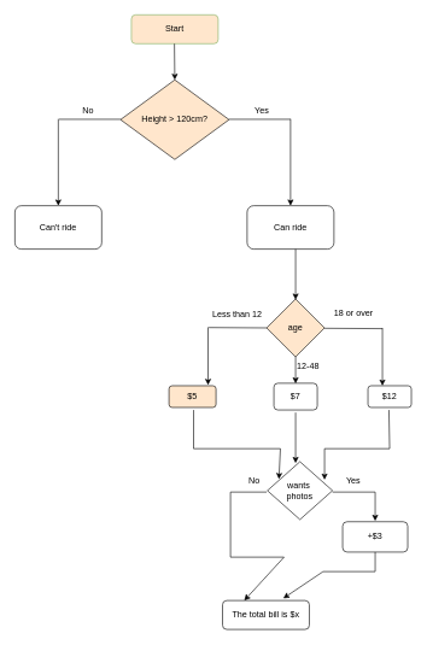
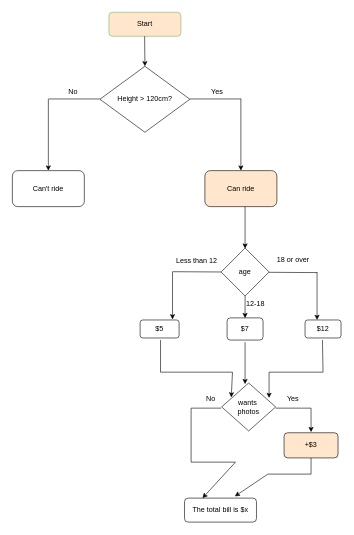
  <mxCell id="0" />
  <mxCell id="1" parent="0" />
  <mxCell id="2" value="Start" style="rounded=1;whiteSpace=wrap;html=1;fillColor=#ffe6cc;strokeColor=#82b366;" parent="1" vertex="1"><mxGeometry x="181" y="20" width="120" height="40" as="geometry" /></mxCell>
  <mxCell id="3" value="" style="endArrow=classic;html=1;rounded=0;" parent="1" edge="1"><mxGeometry width="50" height="50" relative="1" as="geometry"><mxPoint x="240.5" y="60" as="sourcePoint" /><mxPoint x="241" y="110" as="targetPoint" /></mxGeometry></mxCell>
- <mxCell id="4" value="Height &amp;gt; 120cm?" style="rhombus;whiteSpace=wrap;html=1;fillColor=#ffe6cc;" parent="1" vertex="1"><mxGeometry x="166" y="110" width="150" height="110" as="geometry" /></mxCell>
+ <mxCell id="4" value="Height &amp;gt; 120cm?" style="rhombus;whiteSpace=wrap;html=1;" parent="1" vertex="1"><mxGeometry x="166" y="110" width="150" height="110" as="geometry" /></mxCell>
  <mxCell id="5" value="" style="endArrow=none;html=1;rounded=0;" parent="1" edge="1"><mxGeometry width="50" height="50" relative="1" as="geometry"><mxPoint x="316" y="164.5" as="sourcePoint" /><mxPoint x="401" y="164.5" as="targetPoint" /></mxGeometry></mxCell>
  <mxCell id="6" value="" style="endArrow=classic;html=1;rounded=0;" parent="1" edge="1"><mxGeometry width="50" height="50" relative="1" as="geometry"><mxPoint x="401" y="164" as="sourcePoint" /><mxPoint x="401" y="284" as="targetPoint" /></mxGeometry></mxCell>
  <mxCell id="7" value="Yes" style="text;html=1;align=center;verticalAlign=middle;resizable=0;points=[];autosize=1;strokeColor=none;fillColor=none;" parent="1" vertex="1"><mxGeometry x="341" y="138" width="40" height="30" as="geometry" /></mxCell>
- <mxCell id="8" value="Can ride" style="rounded=1;whiteSpace=wrap;html=1;" parent="1" vertex="1"><mxGeometry x="341" y="284" width="120" height="60" as="geometry" /></mxCell>
+ <mxCell id="8" value="Can ride" style="rounded=1;whiteSpace=wrap;html=1;fillColor=#ffe6cc;" parent="1" vertex="1"><mxGeometry x="341" y="284" width="120" height="60" as="geometry" /></mxCell>
  <mxCell id="9" value="" style="endArrow=none;html=1;rounded=0;" parent="1" edge="1"><mxGeometry width="50" height="50" relative="1" as="geometry"><mxPoint x="81" y="164.5" as="sourcePoint" /><mxPoint x="166" y="164.5" as="targetPoint" /></mxGeometry></mxCell>
  <mxCell id="10" value="" style="endArrow=classic;html=1;rounded=0;" parent="1" edge="1"><mxGeometry width="50" height="50" relative="1" as="geometry"><mxPoint x="80" y="164" as="sourcePoint" /><mxPoint x="80" y="284" as="targetPoint" /></mxGeometry></mxCell>
  <mxCell id="11" value="Can't ride" style="rounded=1;whiteSpace=wrap;html=1;" parent="1" vertex="1"><mxGeometry x="20" y="284" width="120" height="60" as="geometry" /></mxCell>
  <mxCell id="12" value="No" style="text;html=1;align=center;verticalAlign=middle;resizable=0;points=[];autosize=1;strokeColor=none;fillColor=none;" parent="1" vertex="1"><mxGeometry x="101" y="138" width="40" height="30" as="geometry" /></mxCell>
  <mxCell id="13" value="" style="endArrow=classic;html=1;rounded=0;" parent="1" edge="1"><mxGeometry width="50" height="50" relative="1" as="geometry"><mxPoint x="408" y="344" as="sourcePoint" /><mxPoint x="408" y="414" as="targetPoint" /></mxGeometry></mxCell>
- <mxCell id="14" value="age" style="rhombus;whiteSpace=wrap;html=1;fillColor=#ffe6cc;" parent="1" vertex="1"><mxGeometry x="368" y="413" width="80" height="80" as="geometry" /></mxCell>
+ <mxCell id="14" value="age" style="rhombus;whiteSpace=wrap;html=1;" parent="1" vertex="1"><mxGeometry x="368" y="413" width="80" height="80" as="geometry" /></mxCell>
  <mxCell id="15" value="" style="endArrow=none;html=1;rounded=0;" parent="1" edge="1"><mxGeometry width="50" height="50" relative="1" as="geometry"><mxPoint x="448" y="453.5" as="sourcePoint" /><mxPoint x="528" y="454" as="targetPoint" /></mxGeometry></mxCell>
  <mxCell id="16" value="" style="endArrow=classic;html=1;rounded=0;" parent="1" edge="1"><mxGeometry width="50" height="50" relative="1" as="geometry"><mxPoint x="528" y="453" as="sourcePoint" /><mxPoint x="528" y="533" as="targetPoint" /></mxGeometry></mxCell>
  <mxCell id="17" value="18 or over" style="text;html=1;align=center;verticalAlign=middle;resizable=0;points=[];autosize=1;strokeColor=none;fillColor=none;" parent="1" vertex="1"><mxGeometry x="448" y="418" width="80" height="30" as="geometry" /></mxCell>
  <mxCell id="18" value="$12" style="rounded=1;whiteSpace=wrap;html=1;" parent="1" vertex="1"><mxGeometry x="508" y="533" width="60" height="30" as="geometry" /></mxCell>
  <mxCell id="19" value="" style="endArrow=none;html=1;rounded=0;" parent="1" edge="1"><mxGeometry width="50" height="50" relative="1" as="geometry"><mxPoint x="288" y="452.5" as="sourcePoint" /><mxPoint x="368" y="453" as="targetPoint" /></mxGeometry></mxCell>
  <mxCell id="20" value="Less than 12" style="text;html=1;align=center;verticalAlign=middle;resizable=0;points=[];autosize=1;strokeColor=none;fillColor=none;" parent="1" vertex="1"><mxGeometry x="282" y="420" width="90" height="30" as="geometry" /></mxCell>
  <mxCell id="21" value="" style="endArrow=classic;html=1;rounded=0;" parent="1" edge="1"><mxGeometry width="50" height="50" relative="1" as="geometry"><mxPoint x="287" y="452" as="sourcePoint" /><mxPoint x="287" y="532" as="targetPoint" /></mxGeometry></mxCell>
- <mxCell id="22" value="$5" style="rounded=1;whiteSpace=wrap;html=1;fillColor=#ffe6cc;" parent="1" vertex="1"><mxGeometry x="233" y="533" width="65" height="30" as="geometry" /></mxCell>
+ <mxCell id="22" value="$5" style="rounded=1;whiteSpace=wrap;html=1;" parent="1" vertex="1"><mxGeometry x="233" y="533" width="65" height="30" as="geometry" /></mxCell>
  <mxCell id="23" value="" style="endArrow=classic;html=1;rounded=0;" parent="1" edge="1"><mxGeometry width="50" height="50" relative="1" as="geometry"><mxPoint x="408" y="493" as="sourcePoint" /><mxPoint x="408" y="530" as="targetPoint" /></mxGeometry></mxCell>
- <mxCell id="24" value="12-48" style="text;html=1;align=center;verticalAlign=middle;resizable=0;points=[];autosize=1;strokeColor=none;fillColor=none;" parent="1" vertex="1"><mxGeometry x="400" y="491" width="50" height="30" as="geometry" /></mxCell>
+ <mxCell id="24" value="12-18" style="text;html=1;align=center;verticalAlign=middle;resizable=0;points=[];autosize=1;strokeColor=none;fillColor=none;" parent="1" vertex="1"><mxGeometry x="400" y="491" width="50" height="30" as="geometry" /></mxCell>
  <mxCell id="25" value="$7" style="rounded=1;whiteSpace=wrap;html=1;" parent="1" vertex="1"><mxGeometry x="378" y="529.5" width="60" height="37" as="geometry" /></mxCell>
  <mxCell id="26" value="wants&amp;nbsp;&lt;br&gt;photos" style="rhombus;whiteSpace=wrap;html=1;" vertex="1" parent="1"><mxGeometry x="369" y="638" width="90" height="80" as="geometry" /></mxCell>
  <mxCell id="27" value="" style="endArrow=classic;html=1;rounded=0;" edge="1" parent="1"><mxGeometry width="50" height="50" relative="1" as="geometry"><mxPoint x="408" y="570" as="sourcePoint" /><mxPoint x="408" y="640" as="targetPoint" /></mxGeometry></mxCell>
  <mxCell id="28" value="" style="endArrow=classic;html=1;rounded=0;" edge="1" parent="1"><mxGeometry width="50" height="50" relative="1" as="geometry"><mxPoint x="267.05" y="566.5" as="sourcePoint" /><mxPoint x="384.959" y="662.091" as="targetPoint" /><Array as="points"><mxPoint x="267" y="620" /><mxPoint x="387" y="620" /></Array></mxGeometry></mxCell>
  <mxCell id="29" value="" style="endArrow=classic;html=1;rounded=0;entryX=0.878;entryY=0.313;entryDx=0;entryDy=0;entryPerimeter=0;" edge="1" parent="1" target="26"><mxGeometry width="50" height="50" relative="1" as="geometry"><mxPoint x="537" y="566.5" as="sourcePoint" /><mxPoint x="448" y="650" as="targetPoint" /><Array as="points"><mxPoint x="538" y="620" /><mxPoint x="448" y="620" /></Array></mxGeometry></mxCell>
  <mxCell id="30" value="The total bill is $x" style="rounded=1;whiteSpace=wrap;html=1;" vertex="1" parent="1"><mxGeometry x="307" y="830" width="120" height="40" as="geometry" /></mxCell>
  <mxCell id="31" value="" style="endArrow=classic;html=1;rounded=0;entryX=0.25;entryY=0;entryDx=0;entryDy=0;" edge="1" parent="1" target="30"><mxGeometry width="50" height="50" relative="1" as="geometry"><mxPoint x="368" y="680" as="sourcePoint" /><mxPoint x="298" y="770" as="targetPoint" /><Array as="points"><mxPoint x="318" y="680" /><mxPoint x="318" y="770" /><mxPoint x="392" y="770" /></Array></mxGeometry></mxCell>
- <mxCell id="32" value="+$3" style="rounded=1;whiteSpace=wrap;html=1;" vertex="1" parent="1"><mxGeometry x="473" y="721" width="90" height="42" as="geometry" /></mxCell>
+ <mxCell id="32" value="+$3" style="rounded=1;whiteSpace=wrap;html=1;fillColor=#ffe6cc;" vertex="1" parent="1"><mxGeometry x="473" y="721" width="90" height="42" as="geometry" /></mxCell>
  <mxCell id="33" value="" style="endArrow=classic;html=1;rounded=0;" edge="1" parent="1"><mxGeometry width="50" height="50" relative="1" as="geometry"><mxPoint x="459" y="680" as="sourcePoint" /><mxPoint x="518" y="720" as="targetPoint" /><Array as="points"><mxPoint x="518" y="680" /></Array></mxGeometry></mxCell>
  <mxCell id="34" value="" style="endArrow=classic;html=1;rounded=0;entryX=0.7;entryY=-0.075;entryDx=0;entryDy=0;entryPerimeter=0;" edge="1" parent="1" target="30"><mxGeometry width="50" height="50" relative="1" as="geometry"><mxPoint x="518" y="763" as="sourcePoint" /><mxPoint x="548" y="843" as="targetPoint" /><Array as="points"><mxPoint x="518" y="790" /><mxPoint x="446" y="790" /></Array></mxGeometry></mxCell>
  <mxCell id="35" value="Yes" style="text;html=1;strokeColor=none;fillColor=none;align=center;verticalAlign=middle;whiteSpace=wrap;rounded=0;" vertex="1" parent="1"><mxGeometry x="458" y="650" width="60" height="30" as="geometry" /></mxCell>
  <mxCell id="36" value="No" style="text;html=1;strokeColor=none;fillColor=none;align=center;verticalAlign=middle;whiteSpace=wrap;rounded=0;" vertex="1" parent="1"><mxGeometry x="321" y="650" width="60" height="30" as="geometry" /></mxCell>
